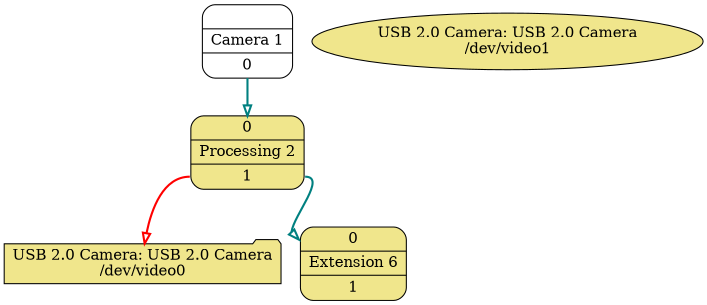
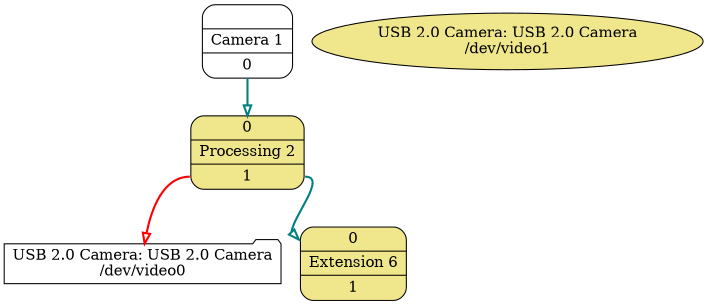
  digraph {
    rankdir=TB
    node [fillcolor=khaki shape=Mrecord style=filled]
    edge [style=bold tailport=port1 color=teal arrowhead=onormal headport=port0]
-   n1 [label="USB 2.0 Camera: USB 2.0 Camera\n/dev/video0" shape=folder]
+   n1 [fillcolor=white label="USB 2.0 Camera: USB 2.0 Camera\n/dev/video0" shape=folder]
    n2 [label="USB 2.0 Camera: USB 2.0 Camera\n/dev/video1" shape=ellipse]
    n3 [label="{{<port0> 0} | Processing 2\n | {<port1> 1}}"]
    n4 [label="{{<port0> 0} | Extension 6\n | {<port1> 1}}"]
    n5 [fillcolor=white label="{{} | Camera 1\n | {<port0> 0}}"]
    n3 -> n1 [color=red headport=""]
    n3 -> n4
    n5 -> n3 [tailport=port0]
  }
